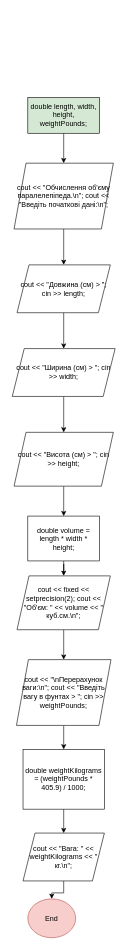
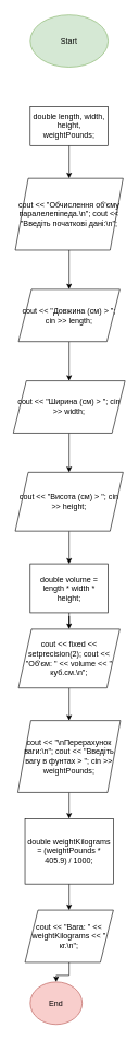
  <mxCell id="0" />
  <mxCell id="1" parent="0" />
+ <mxCell id="2" value="Start" style="ellipse;whiteSpace=wrap;html=1;fillColor=#d5e8d4;strokeColor=#82b366;" vertex="1" parent="1"><mxGeometry x="46" y="20" width="120" height="80" as="geometry" /></mxCell>
  <mxCell id="3" style="edgeStyle=orthogonalEdgeStyle;rounded=0;orthogonalLoop=1;jettySize=auto;html=1;" edge="1" parent="1" source="4" target="6"><mxGeometry relative="1" as="geometry"><mxPoint x="106" y="300" as="targetPoint" /></mxGeometry></mxCell>
- <mxCell id="4" value="double length, width, height, weightPounds;" style="rounded=0;whiteSpace=wrap;html=1;fillColor=#d5e8d4;" vertex="1" parent="1"><mxGeometry x="46" y="160" width="120" height="60" as="geometry" /></mxCell>
+ <mxCell id="4" value="double length, width, height, weightPounds;" style="rounded=0;whiteSpace=wrap;html=1;" vertex="1" parent="1"><mxGeometry x="46" y="160" width="120" height="60" as="geometry" /></mxCell>
  <mxCell id="5" style="edgeStyle=orthogonalEdgeStyle;rounded=0;orthogonalLoop=1;jettySize=auto;html=1;" edge="1" parent="1" source="6" target="8"><mxGeometry relative="1" as="geometry"><mxPoint x="106" y="490" as="targetPoint" /></mxGeometry></mxCell>
  <mxCell id="6" value="cout &lt;&lt; &quot;Обчислення об'єму паралелепіпеда.\n&quot;; cout &lt;&lt; &quot;Введіть початкові дані:\n&quot;;" style="shape=parallelogram;perimeter=parallelogramPerimeter;whiteSpace=wrap;html=1;fixedSize=1;" vertex="1" parent="1"><mxGeometry x="23" y="270" width="166" height="110" as="geometry" /></mxCell>
  <mxCell id="7" style="edgeStyle=orthogonalEdgeStyle;rounded=0;orthogonalLoop=1;jettySize=auto;html=1;" edge="1" parent="1" source="8" target="10"><mxGeometry relative="1" as="geometry"><mxPoint x="106" y="580" as="targetPoint" /></mxGeometry></mxCell>
  <mxCell id="8" value="cout &lt;&lt; &quot;Довжина (см) &gt; &quot;; cin &gt;&gt; length;" style="shape=parallelogram;perimeter=parallelogramPerimeter;whiteSpace=wrap;html=1;fixedSize=1;" vertex="1" parent="1"><mxGeometry x="28" y="440" width="156" height="80" as="geometry" /></mxCell>
  <mxCell id="9" style="edgeStyle=orthogonalEdgeStyle;rounded=0;orthogonalLoop=1;jettySize=auto;html=1;" edge="1" parent="1" source="10" target="12"><mxGeometry relative="1" as="geometry"><mxPoint x="106" y="730" as="targetPoint" /></mxGeometry></mxCell>
  <mxCell id="10" value="cout &lt;&lt; &quot;Ширина (см) &gt; &quot;; cin &gt;&gt; width;" style="shape=parallelogram;perimeter=parallelogramPerimeter;whiteSpace=wrap;html=1;fixedSize=1;" vertex="1" parent="1"><mxGeometry x="20" y="580" width="172" height="80" as="geometry" /></mxCell>
  <mxCell id="11" style="edgeStyle=orthogonalEdgeStyle;rounded=0;orthogonalLoop=1;jettySize=auto;html=1;" edge="1" parent="1" source="12" target="14"><mxGeometry relative="1" as="geometry"><mxPoint x="112" y="880" as="targetPoint" /></mxGeometry></mxCell>
  <mxCell id="12" value="cout &lt;&lt; &quot;Висота (см) &gt; &quot;; cin &gt;&gt; height;" style="shape=parallelogram;perimeter=parallelogramPerimeter;whiteSpace=wrap;html=1;fixedSize=1;" vertex="1" parent="1"><mxGeometry x="23" y="720" width="166" height="90" as="geometry" /></mxCell>
  <mxCell id="13" style="edgeStyle=orthogonalEdgeStyle;rounded=0;orthogonalLoop=1;jettySize=auto;html=1;" edge="1" parent="1" source="14" target="16"><mxGeometry relative="1" as="geometry"><mxPoint x="106" y="990" as="targetPoint" /></mxGeometry></mxCell>
  <mxCell id="14" value="double volume = length * width * height;" style="rounded=0;whiteSpace=wrap;html=1;" vertex="1" parent="1"><mxGeometry x="46" y="860" width="120" height="75" as="geometry" /></mxCell>
  <mxCell id="15" style="edgeStyle=orthogonalEdgeStyle;rounded=0;orthogonalLoop=1;jettySize=auto;html=1;" edge="1" parent="1" source="16" target="18"><mxGeometry relative="1" as="geometry"><mxPoint x="124" y="1130" as="targetPoint" /></mxGeometry></mxCell>
  <mxCell id="16" value="cout &lt;&lt; fixed &lt;&lt; setprecision(2); cout &lt;&lt; &quot;Об'єм: &quot; &lt;&lt; volume &lt;&lt; &quot; куб.см.\n&quot;;" style="shape=parallelogram;perimeter=parallelogramPerimeter;whiteSpace=wrap;html=1;fixedSize=1;" vertex="1" parent="1"><mxGeometry x="28" y="960" width="156" height="90" as="geometry" /></mxCell>
  <mxCell id="17" style="edgeStyle=orthogonalEdgeStyle;rounded=0;orthogonalLoop=1;jettySize=auto;html=1;" edge="1" parent="1" source="18" target="20"><mxGeometry relative="1" as="geometry"><mxPoint x="106" y="1280" as="targetPoint" /></mxGeometry></mxCell>
  <mxCell id="18" value="cout &lt;&lt; &quot;\nПерерахунок ваги:\n&quot;; cout &lt;&lt; &quot;Введіть вагу в фунтах &gt; &quot;; cin &gt;&gt; weightPounds;" style="shape=parallelogram;perimeter=parallelogramPerimeter;whiteSpace=wrap;html=1;fixedSize=1;" vertex="1" parent="1"><mxGeometry x="27" y="1100" width="158" height="110" as="geometry" /></mxCell>
  <mxCell id="19" style="edgeStyle=orthogonalEdgeStyle;rounded=0;orthogonalLoop=1;jettySize=auto;html=1;" edge="1" parent="1" source="20" target="22"><mxGeometry relative="1" as="geometry"><mxPoint x="106" y="1420" as="targetPoint" /></mxGeometry></mxCell>
  <mxCell id="20" value="double weightKilograms = (weightPounds * 405.9) / 1000;" style="rounded=0;whiteSpace=wrap;html=1;" vertex="1" parent="1"><mxGeometry x="38" y="1250" width="136" height="100" as="geometry" /></mxCell>
  <mxCell id="21" style="edgeStyle=orthogonalEdgeStyle;rounded=0;orthogonalLoop=1;jettySize=auto;html=1;" edge="1" parent="1" source="22" target="23"><mxGeometry relative="1" as="geometry"><mxPoint x="106" y="1520" as="targetPoint" /></mxGeometry></mxCell>
  <mxCell id="22" value="cout &lt;&lt; &quot;Вага: &quot; &lt;&lt; weightKilograms &lt;&lt; &quot; кг.\n&quot;;" style="shape=parallelogram;perimeter=parallelogramPerimeter;whiteSpace=wrap;html=1;fixedSize=1;" vertex="1" parent="1"><mxGeometry x="38" y="1390" width="136" height="80" as="geometry" /></mxCell>
  <mxCell id="23" value="End" style="ellipse;whiteSpace=wrap;html=1;fillColor=#f8cecc;strokeColor=#b85450;" vertex="1" parent="1"><mxGeometry x="46" y="1500" width="80" height="65" as="geometry" /></mxCell>
